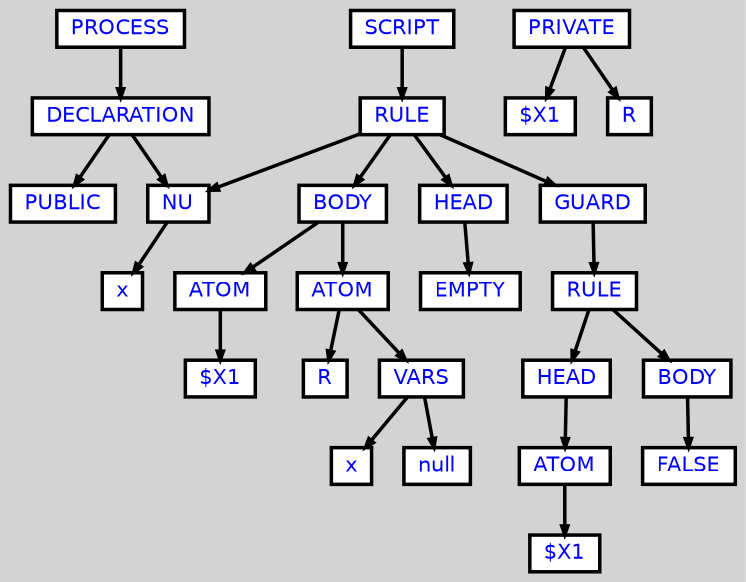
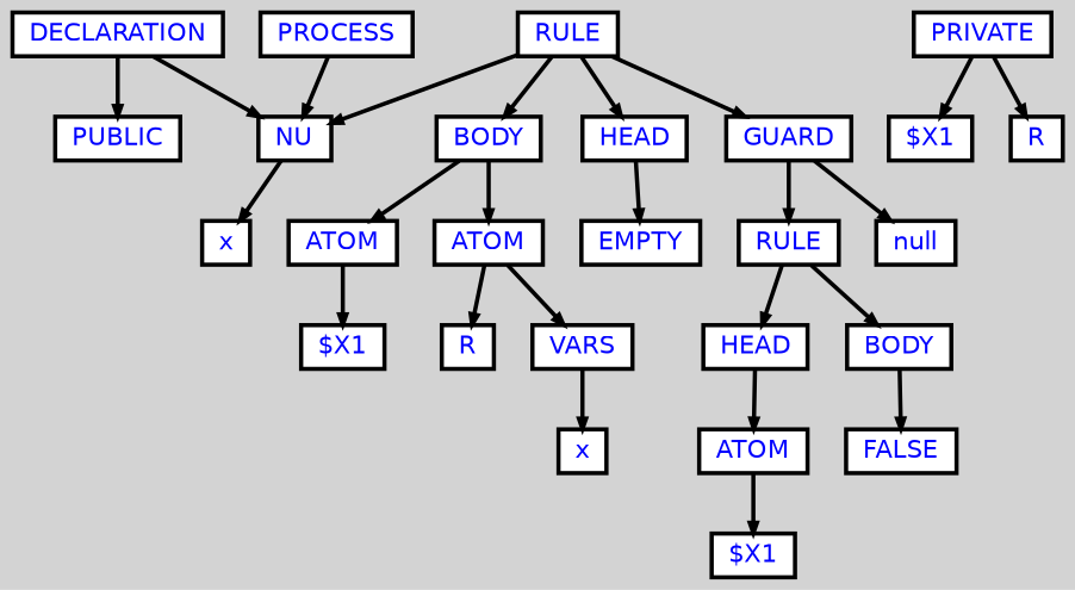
  digraph {
    bgcolor=lightgrey
    fontname="DejaVu Sans"
    ordering=out
    ranksep=.4
    node [color=black fillcolor=white fixedsize=false fontcolor=blue fontname="DejaVu Sans" fontsize=12 shape=box style="filled, solid, bold"]
    edge [arrowsize=.5 color=black fontname="DejaVu Sans" style=bold]
    n1 [height=.25 label=PROCESS width=.25]
    n2 [height=.25 label=DECLARATION width=.25]
    n3 [height=.25 label=PUBLIC width=.25]
    n4 [height=.25 label=NU width=.25]
-   n5 [height=.25 label=SCRIPT width=.25]
    n6 [height=.25 label=RULE width=.25]
    n7 [height=.25 label=PRIVATE width=.25]
    n8 [height=.25 label="$X1" width=.25]
    n9 [height=.25 label=R width=.25]
    n10 [height=.25 label=BODY width=.25]
    n11 [height=.25 label=HEAD width=.25]
    n12 [height=.25 label=GUARD width=.25]
    n13 [height=.25 label=x width=.25]
    n14 [height=.25 label=ATOM width=.25]
    n15 [height=.25 label=ATOM width=.25]
    n16 [height=.25 label=EMPTY width=.25]
    n17 [height=.25 label=RULE width=.25]
    n18 [height=.25 label="$X1" width=.25]
    n19 [height=.25 label=R width=.25]
    n20 [height=.25 label=VARS width=.25]
    n21 [height=.25 label=x width=.25]
    n22 [height=.25 label=null width=.25]
    n23 [height=.25 label=HEAD width=.25]
    n24 [height=.25 label=BODY width=.25]
    n25 [height=.25 label=ATOM width=.25]
    n26 [height=.25 label=FALSE width=.25]
    n27 [height=.25 label="$X1" width=.25]
-   n1 -> n2
+   n1 -> n4
    n2 -> n3
    n2 -> n4
    n4 -> n13
-   n5 -> n6
    n6 -> n4
    n6 -> n10
    n6 -> n11
    n6 -> n12
    n7 -> n8
    n7 -> n9
    n10 -> n14
    n10 -> n15
    n11 -> n16
    n12 -> n17
    n14 -> n18
    n15 -> n19
    n15 -> n20
    n17 -> n23
    n17 -> n24
    n20 -> n21
-   n20 -> n22
+   n12 -> n22
    n23 -> n25
    n24 -> n26
    n25 -> n27
  }
